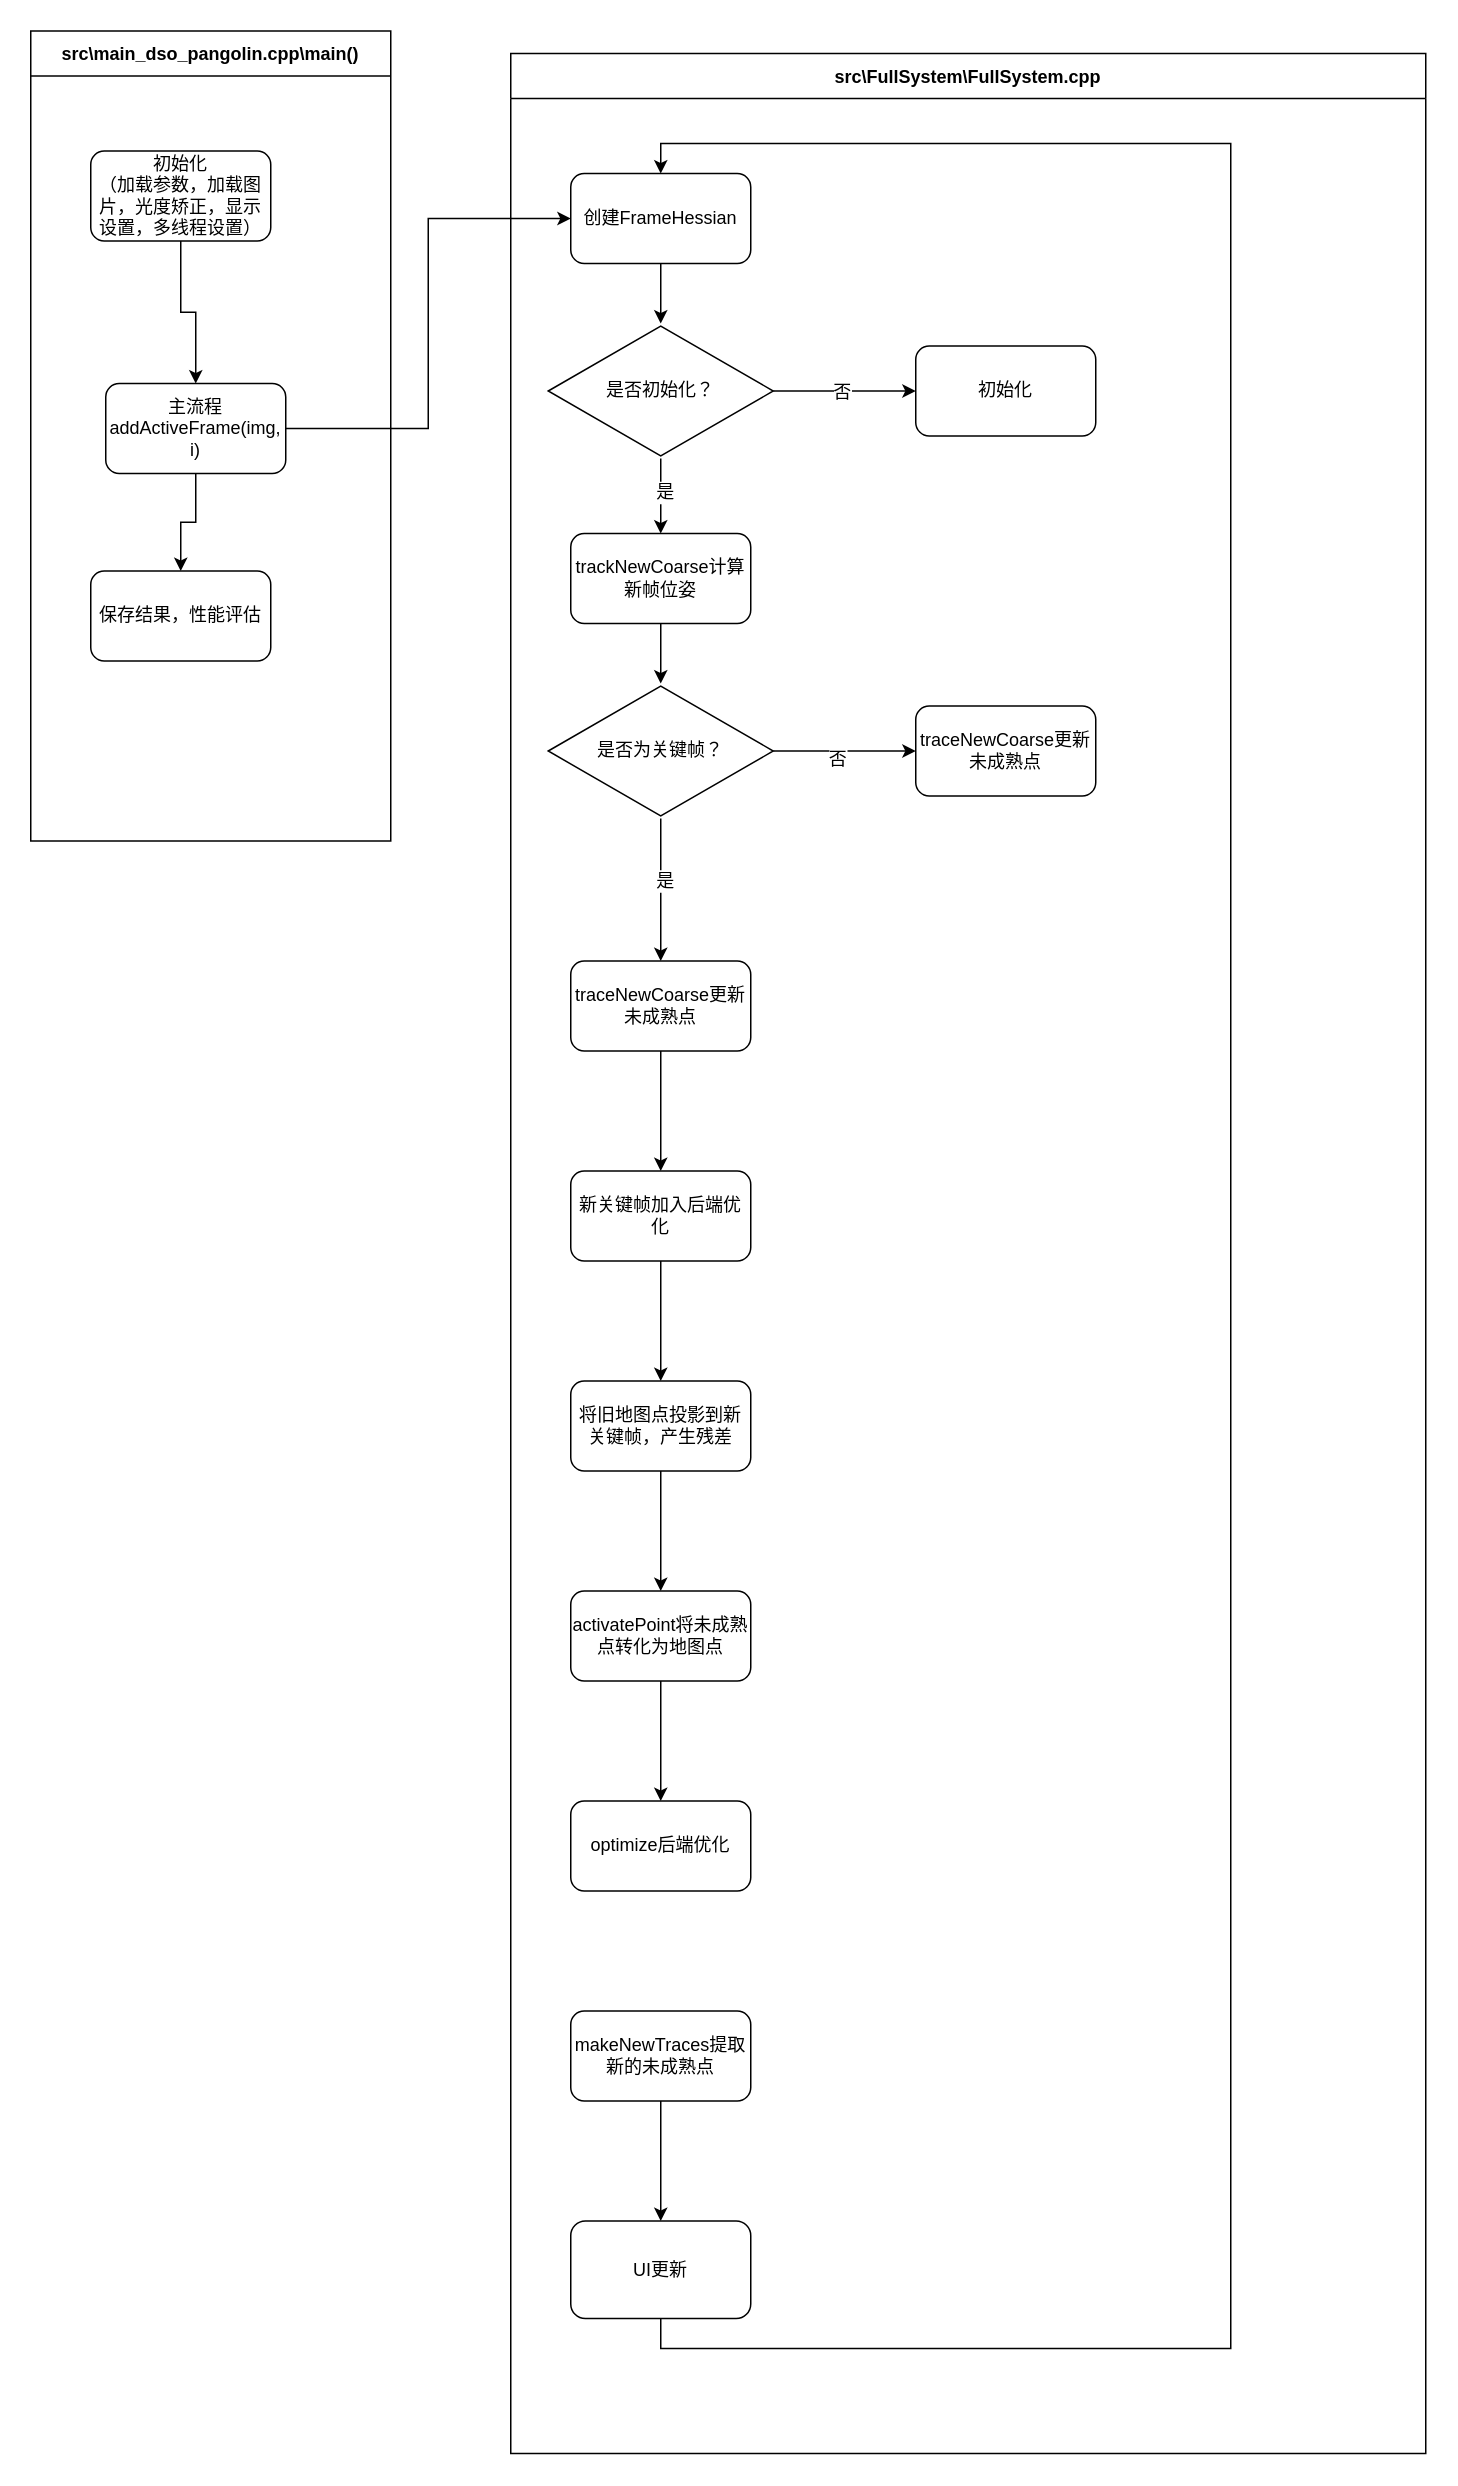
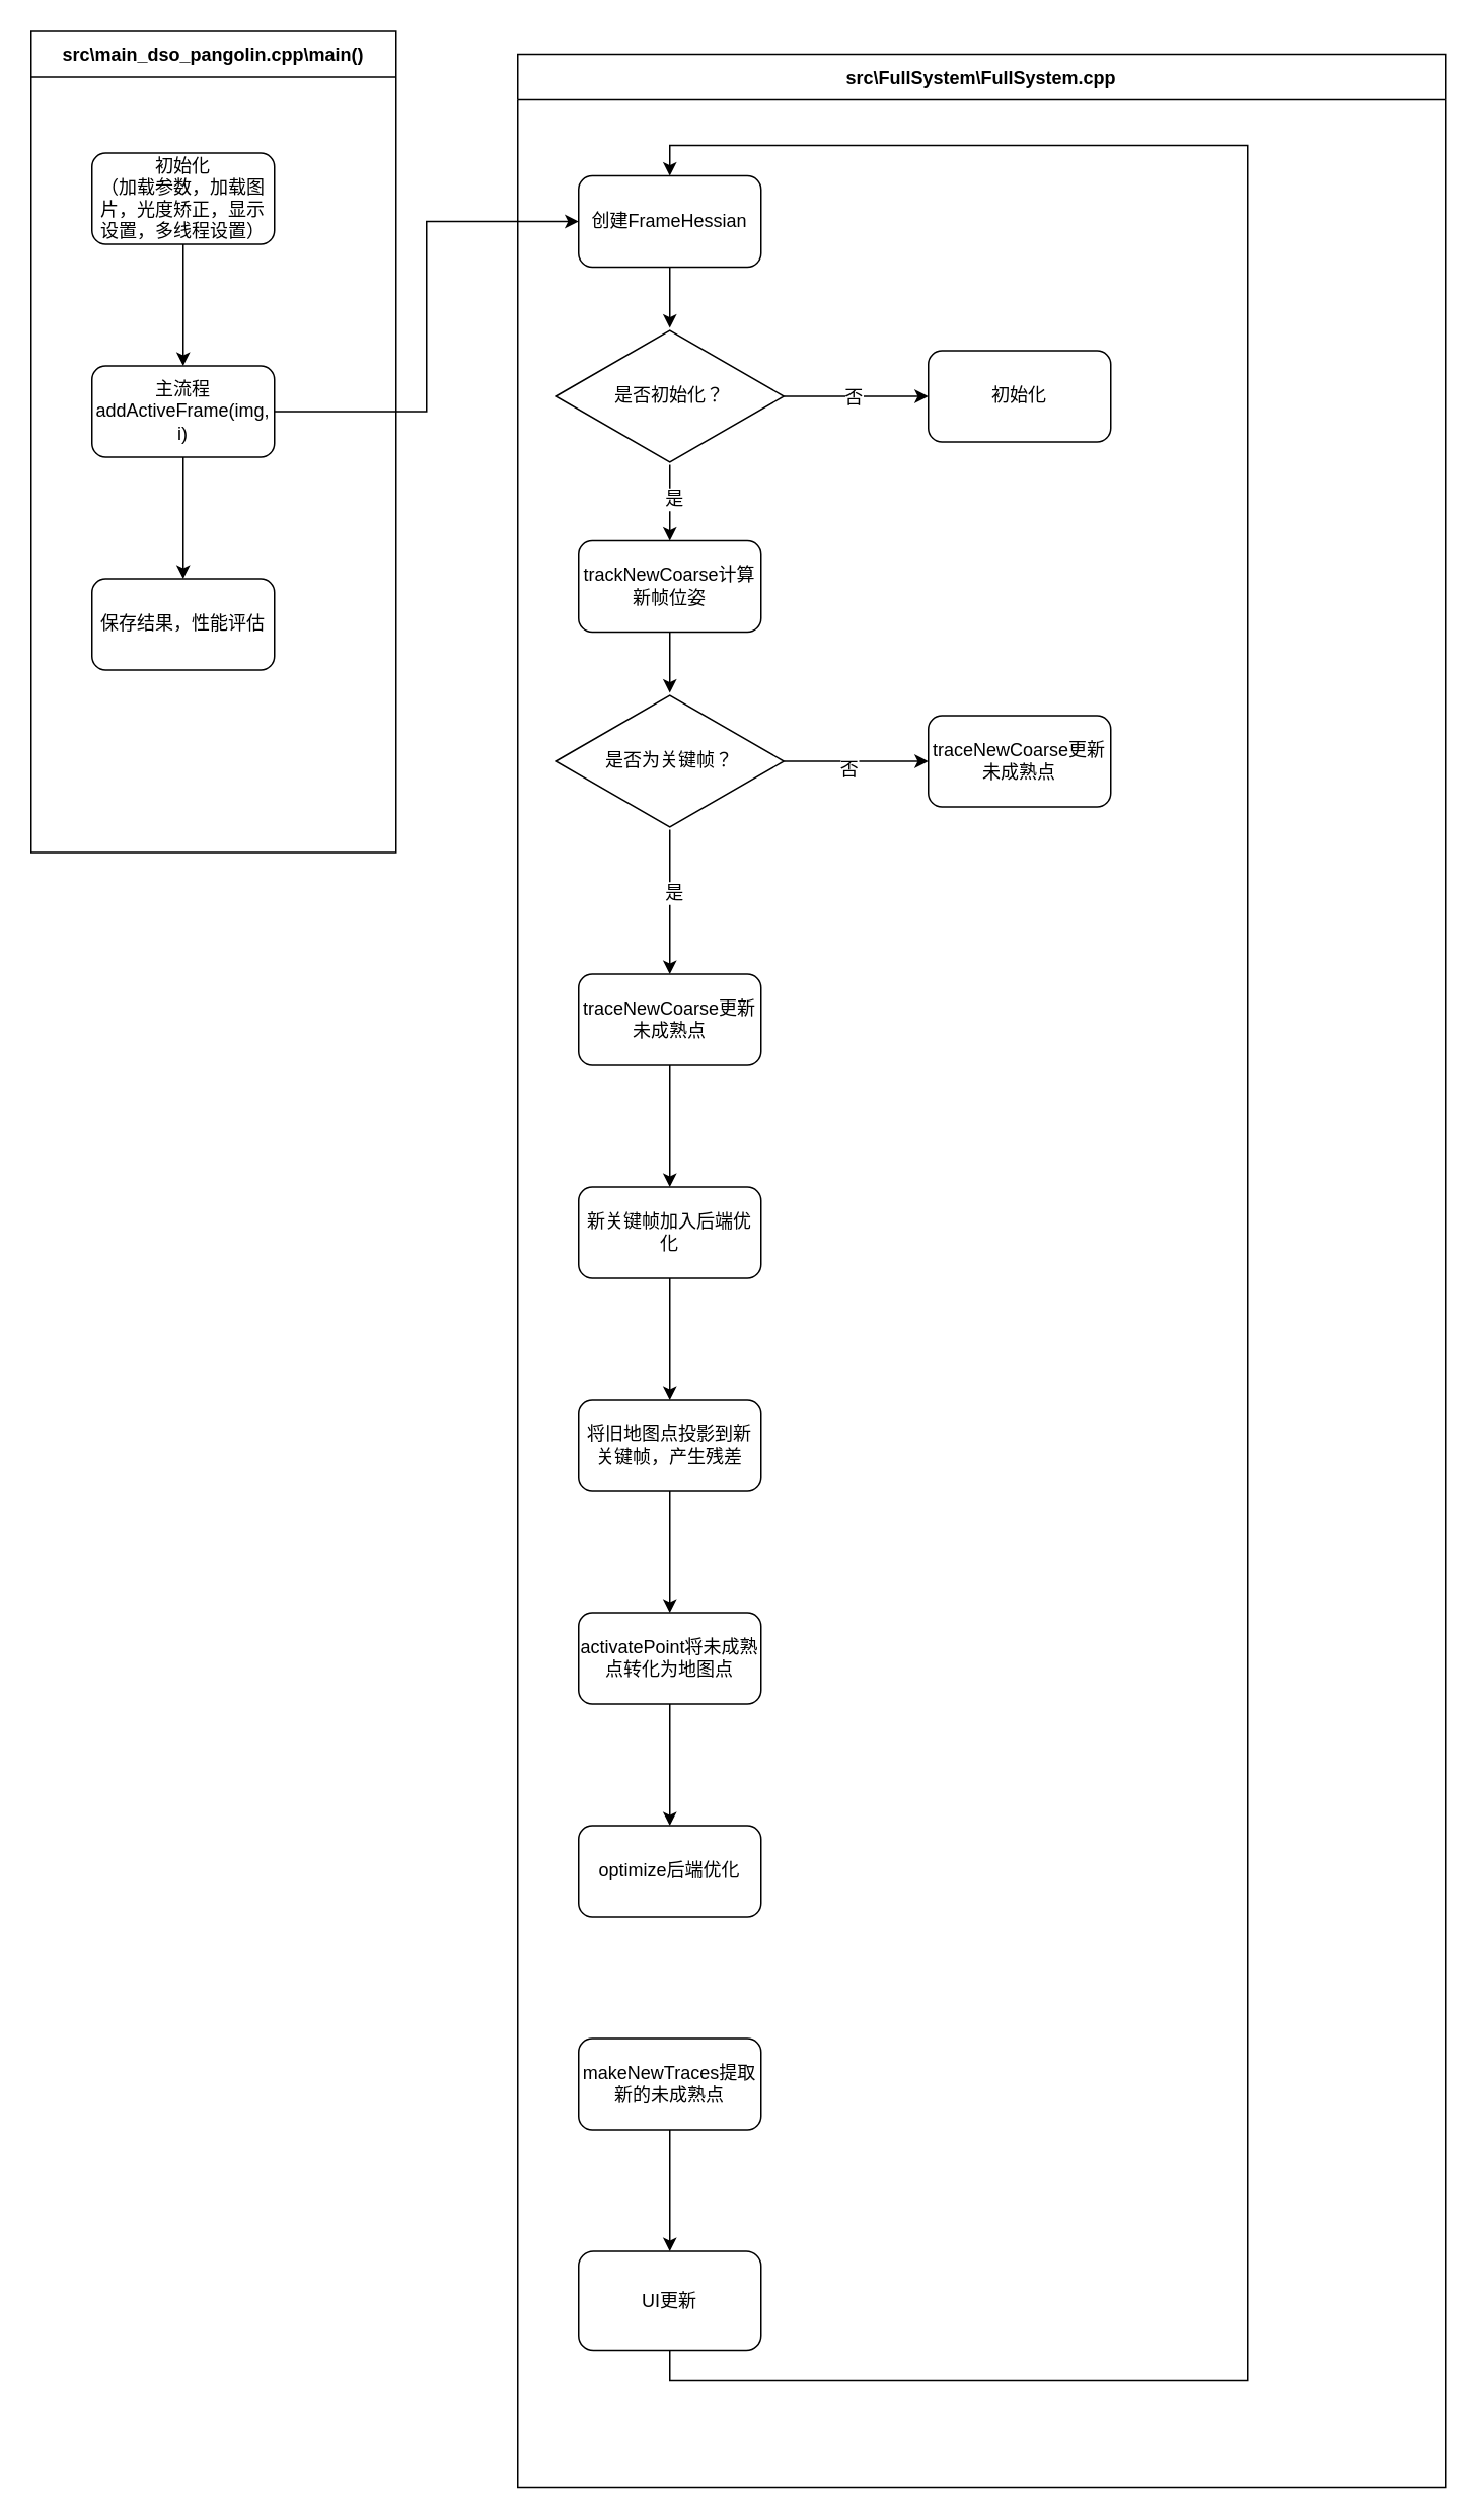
  <mxCell id="0" />
  <mxCell id="1" parent="0" />
  <mxCell id="2" value="src\main_dso_pangolin.cpp\main()" style="swimlane;startSize=30;" parent="1" vertex="1"><mxGeometry x="20" y="20" width="240" height="540" as="geometry"><mxRectangle x="-500" y="155" width="130" height="23" as="alternateBounds" /></mxGeometry></mxCell>
  <mxCell id="3" value="" style="edgeStyle=orthogonalEdgeStyle;rounded=0;orthogonalLoop=1;jettySize=auto;html=1;" parent="2" source="4" target="5" edge="1"><mxGeometry relative="1" as="geometry" /></mxCell>
- <mxCell id="4" value="主流程&lt;br&gt;addActiveFrame(img, i)" style="whiteSpace=wrap;html=1;rounded=1;" parent="2" vertex="1"><mxGeometry x="50" y="235" width="120" height="60" as="geometry" /></mxCell>
+ <mxCell id="4" value="主流程&lt;br&gt;addActiveFrame(img, i)" style="whiteSpace=wrap;html=1;rounded=1;" parent="2" vertex="1"><mxGeometry x="40" y="220" width="120" height="60" as="geometry" /></mxCell>
  <mxCell id="5" value="保存结果，性能评估" style="whiteSpace=wrap;html=1;rounded=1;" parent="2" vertex="1"><mxGeometry x="40" y="360" width="120" height="60" as="geometry" /></mxCell>
  <mxCell id="6" value="初始化&lt;br&gt;（加载参数，加载图片，光度矫正，显示设置，多线程设置）" style="rounded=1;whiteSpace=wrap;html=1;" parent="2" vertex="1"><mxGeometry x="40" y="80" width="120" height="60" as="geometry" /></mxCell>
  <mxCell id="7" value="" style="edgeStyle=orthogonalEdgeStyle;rounded=0;orthogonalLoop=1;jettySize=auto;html=1;" parent="2" source="6" target="4" edge="1"><mxGeometry relative="1" as="geometry" /></mxCell>
  <mxCell id="8" value="" style="edgeStyle=orthogonalEdgeStyle;rounded=0;orthogonalLoop=1;jettySize=auto;html=1;entryX=0;entryY=0.5;entryDx=0;entryDy=0;" edge="1" parent="1" source="4" target="11"><mxGeometry relative="1" as="geometry"><mxPoint x="340" y="270" as="targetPoint" /></mxGeometry></mxCell>
  <mxCell id="9" value="src\FullSystem\FullSystem.cpp" style="swimlane;startSize=30;" vertex="1" parent="1"><mxGeometry x="340" y="35" width="610" height="1600" as="geometry"><mxRectangle x="-180" y="170" width="130" height="23" as="alternateBounds" /></mxGeometry></mxCell>
  <mxCell id="10" value="" style="edgeStyle=orthogonalEdgeStyle;rounded=0;orthogonalLoop=1;jettySize=auto;html=1;fontFamily=Helvetica;fontSize=12;fontColor=default;startSize=30;" edge="1" parent="9" source="11" target="16"><mxGeometry relative="1" as="geometry" /></mxCell>
  <mxCell id="11" value="创建FrameHessian" style="rounded=1;whiteSpace=wrap;html=1;" vertex="1" parent="9"><mxGeometry x="40" y="80" width="120" height="60" as="geometry" /></mxCell>
  <mxCell id="12" value="" style="edgeStyle=orthogonalEdgeStyle;rounded=0;orthogonalLoop=1;jettySize=auto;html=1;fontFamily=Helvetica;fontSize=12;fontColor=default;startSize=30;" edge="1" parent="9" source="16" target="19"><mxGeometry relative="1" as="geometry" /></mxCell>
  <mxCell id="13" value="否" style="edgeLabel;html=1;align=center;verticalAlign=middle;resizable=0;points=[];fontSize=12;fontFamily=Helvetica;fontColor=default;" vertex="1" connectable="0" parent="12"><mxGeometry x="-0.053" relative="1" as="geometry"><mxPoint as="offset" /></mxGeometry></mxCell>
  <mxCell id="14" value="" style="edgeStyle=orthogonalEdgeStyle;rounded=0;orthogonalLoop=1;jettySize=auto;html=1;fontFamily=Helvetica;fontSize=12;fontColor=default;startSize=30;" edge="1" parent="9" source="16" target="18"><mxGeometry relative="1" as="geometry" /></mxCell>
  <mxCell id="15" value="是" style="edgeLabel;html=1;align=center;verticalAlign=middle;resizable=0;points=[];fontSize=12;fontFamily=Helvetica;fontColor=default;" vertex="1" connectable="0" parent="14"><mxGeometry x="-0.137" y="2" relative="1" as="geometry"><mxPoint as="offset" /></mxGeometry></mxCell>
  <mxCell id="16" value="是否初始化？" style="html=1;whiteSpace=wrap;aspect=fixed;shape=isoRectangle;strokeColor=default;align=center;verticalAlign=middle;fontFamily=Helvetica;fontSize=12;fontColor=default;startSize=30;fillColor=default;" vertex="1" parent="9"><mxGeometry x="25" y="180" width="150" height="90" as="geometry" /></mxCell>
  <mxCell id="17" value="" style="edgeStyle=orthogonalEdgeStyle;rounded=0;orthogonalLoop=1;jettySize=auto;html=1;fontFamily=Helvetica;fontSize=12;fontColor=default;startSize=30;" edge="1" parent="9" source="18" target="24"><mxGeometry relative="1" as="geometry" /></mxCell>
  <mxCell id="18" value="trackNewCoarse计算新帧位姿" style="rounded=1;whiteSpace=wrap;html=1;startSize=30;" vertex="1" parent="9"><mxGeometry x="40" y="320" width="120" height="60" as="geometry" /></mxCell>
  <mxCell id="19" value="初始化" style="rounded=1;whiteSpace=wrap;html=1;startSize=30;" vertex="1" parent="9"><mxGeometry x="270" y="195" width="120" height="60" as="geometry" /></mxCell>
  <mxCell id="20" value="" style="edgeStyle=orthogonalEdgeStyle;rounded=0;orthogonalLoop=1;jettySize=auto;html=1;fontFamily=Helvetica;fontSize=12;fontColor=default;startSize=30;" edge="1" parent="9" source="24" target="26"><mxGeometry relative="1" as="geometry" /></mxCell>
  <mxCell id="21" value="是" style="edgeLabel;html=1;align=center;verticalAlign=middle;resizable=0;points=[];fontSize=12;fontFamily=Helvetica;fontColor=default;" vertex="1" connectable="0" parent="20"><mxGeometry x="-0.137" y="2" relative="1" as="geometry"><mxPoint as="offset" /></mxGeometry></mxCell>
  <mxCell id="22" value="" style="edgeStyle=orthogonalEdgeStyle;rounded=0;orthogonalLoop=1;jettySize=auto;html=1;fontFamily=Helvetica;fontSize=12;fontColor=default;startSize=30;" edge="1" parent="9" source="24" target="27"><mxGeometry relative="1" as="geometry" /></mxCell>
  <mxCell id="23" value="否" style="edgeLabel;html=1;align=center;verticalAlign=middle;resizable=0;points=[];fontSize=12;fontFamily=Helvetica;fontColor=default;" vertex="1" connectable="0" parent="22"><mxGeometry x="-0.116" y="-5" relative="1" as="geometry"><mxPoint as="offset" /></mxGeometry></mxCell>
  <mxCell id="24" value="是否为关键帧？" style="html=1;whiteSpace=wrap;aspect=fixed;shape=isoRectangle;strokeColor=default;align=center;verticalAlign=middle;fontFamily=Helvetica;fontSize=12;fontColor=default;startSize=30;fillColor=default;" vertex="1" parent="9"><mxGeometry x="25" y="420" width="150" height="90" as="geometry" /></mxCell>
  <mxCell id="25" value="" style="edgeStyle=orthogonalEdgeStyle;rounded=0;orthogonalLoop=1;jettySize=auto;html=1;fontFamily=Helvetica;fontSize=12;fontColor=default;startSize=30;" edge="1" parent="9" source="26" target="29"><mxGeometry relative="1" as="geometry" /></mxCell>
  <mxCell id="26" value="traceNewCoarse更新未成熟点" style="rounded=1;whiteSpace=wrap;html=1;startSize=30;" vertex="1" parent="9"><mxGeometry x="40" y="605" width="120" height="60" as="geometry" /></mxCell>
  <mxCell id="27" value="traceNewCoarse更新未成熟点" style="rounded=1;whiteSpace=wrap;html=1;startSize=30;" vertex="1" parent="9"><mxGeometry x="270" y="435" width="120" height="60" as="geometry" /></mxCell>
  <mxCell id="28" value="" style="edgeStyle=orthogonalEdgeStyle;rounded=0;orthogonalLoop=1;jettySize=auto;html=1;fontFamily=Helvetica;fontSize=12;fontColor=default;startSize=30;" edge="1" parent="9" source="29" target="31"><mxGeometry relative="1" as="geometry" /></mxCell>
  <mxCell id="29" value="新关键帧加入后端优化" style="rounded=1;whiteSpace=wrap;html=1;startSize=30;" vertex="1" parent="9"><mxGeometry x="40" y="745" width="120" height="60" as="geometry" /></mxCell>
  <mxCell id="30" value="" style="edgeStyle=orthogonalEdgeStyle;rounded=0;orthogonalLoop=1;jettySize=auto;html=1;fontFamily=Helvetica;fontSize=12;fontColor=default;startSize=30;" edge="1" parent="9" source="31" target="33"><mxGeometry relative="1" as="geometry" /></mxCell>
  <mxCell id="31" value="将旧地图点投影到新关键帧，产生残差" style="rounded=1;whiteSpace=wrap;html=1;startSize=30;" vertex="1" parent="9"><mxGeometry x="40" y="885" width="120" height="60" as="geometry" /></mxCell>
  <mxCell id="32" value="" style="edgeStyle=orthogonalEdgeStyle;rounded=0;orthogonalLoop=1;jettySize=auto;html=1;fontFamily=Helvetica;fontSize=12;fontColor=default;startSize=30;" edge="1" parent="9" source="33" target="34"><mxGeometry relative="1" as="geometry" /></mxCell>
  <mxCell id="33" value="activatePoint将未成熟点转化为地图点" style="rounded=1;whiteSpace=wrap;html=1;startSize=30;" vertex="1" parent="9"><mxGeometry x="40" y="1025" width="120" height="60" as="geometry" /></mxCell>
  <mxCell id="34" value="optimize后端优化" style="rounded=1;whiteSpace=wrap;html=1;startSize=30;" vertex="1" parent="9"><mxGeometry x="40" y="1165" width="120" height="60" as="geometry" /></mxCell>
  <mxCell id="35" value="" style="edgeStyle=orthogonalEdgeStyle;rounded=0;orthogonalLoop=1;jettySize=auto;html=1;fontFamily=Helvetica;fontSize=12;fontColor=default;startSize=30;" edge="1" parent="9" source="36" target="38"><mxGeometry relative="1" as="geometry" /></mxCell>
  <mxCell id="36" value="makeNewTraces提取新的未成熟点" style="rounded=1;whiteSpace=wrap;html=1;startSize=30;" vertex="1" parent="9"><mxGeometry x="40" y="1305" width="120" height="60" as="geometry" /></mxCell>
  <mxCell id="37" style="edgeStyle=orthogonalEdgeStyle;rounded=0;orthogonalLoop=1;jettySize=auto;html=1;exitX=0.5;exitY=1;exitDx=0;exitDy=0;fontFamily=Helvetica;fontSize=12;fontColor=default;startSize=30;entryX=0.5;entryY=0;entryDx=0;entryDy=0;" edge="1" parent="9" source="38" target="11"><mxGeometry relative="1" as="geometry"><mxPoint x="430" y="1490" as="targetPoint" /><Array as="points"><mxPoint x="100" y="1530" /><mxPoint x="480" y="1530" /><mxPoint x="480" y="60" /><mxPoint x="100" y="60" /></Array></mxGeometry></mxCell>
  <mxCell id="38" value="UI更新" style="rounded=1;whiteSpace=wrap;html=1;startSize=30;" vertex="1" parent="9"><mxGeometry x="40" y="1445" width="120" height="65" as="geometry" /></mxCell>
